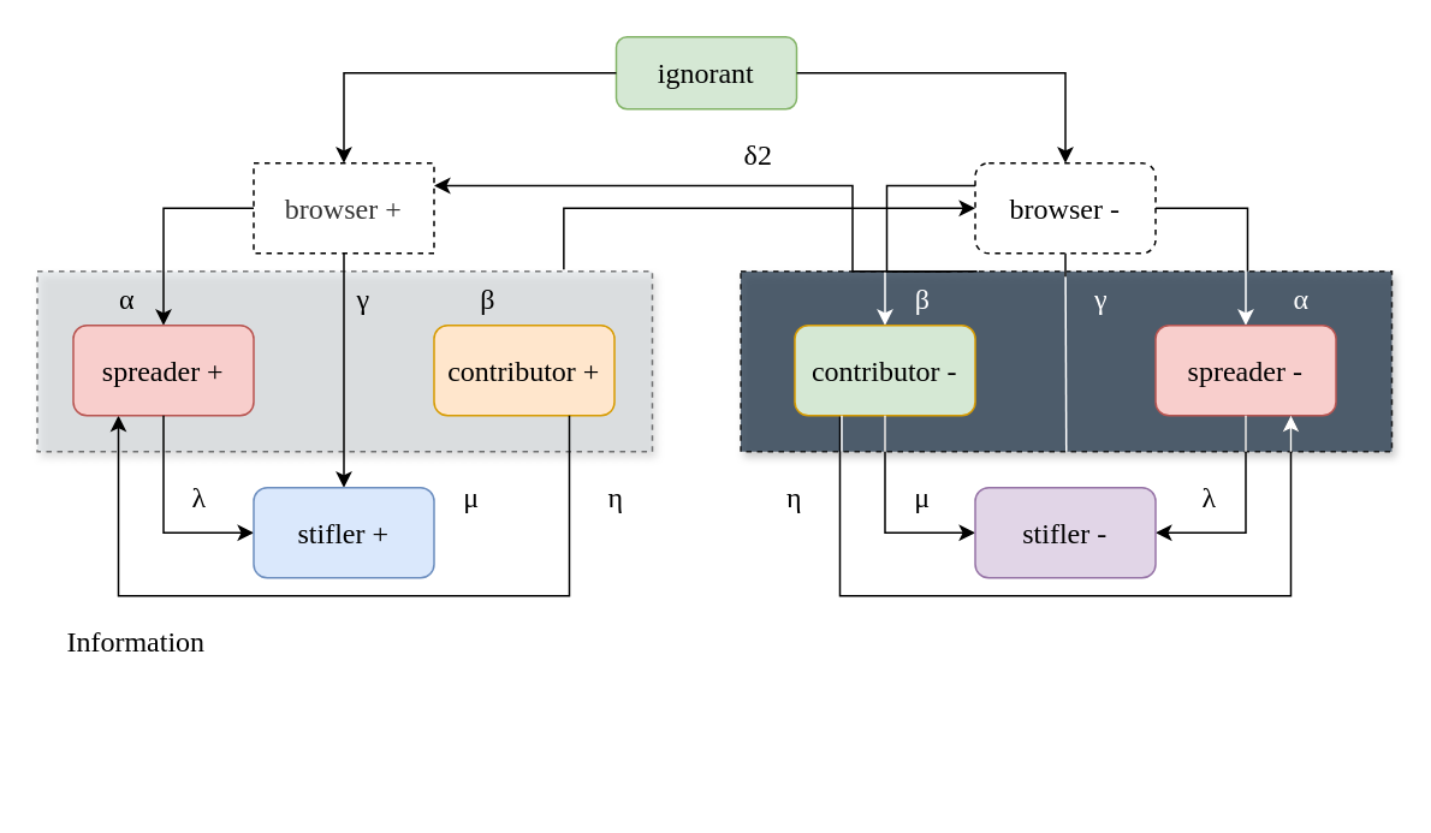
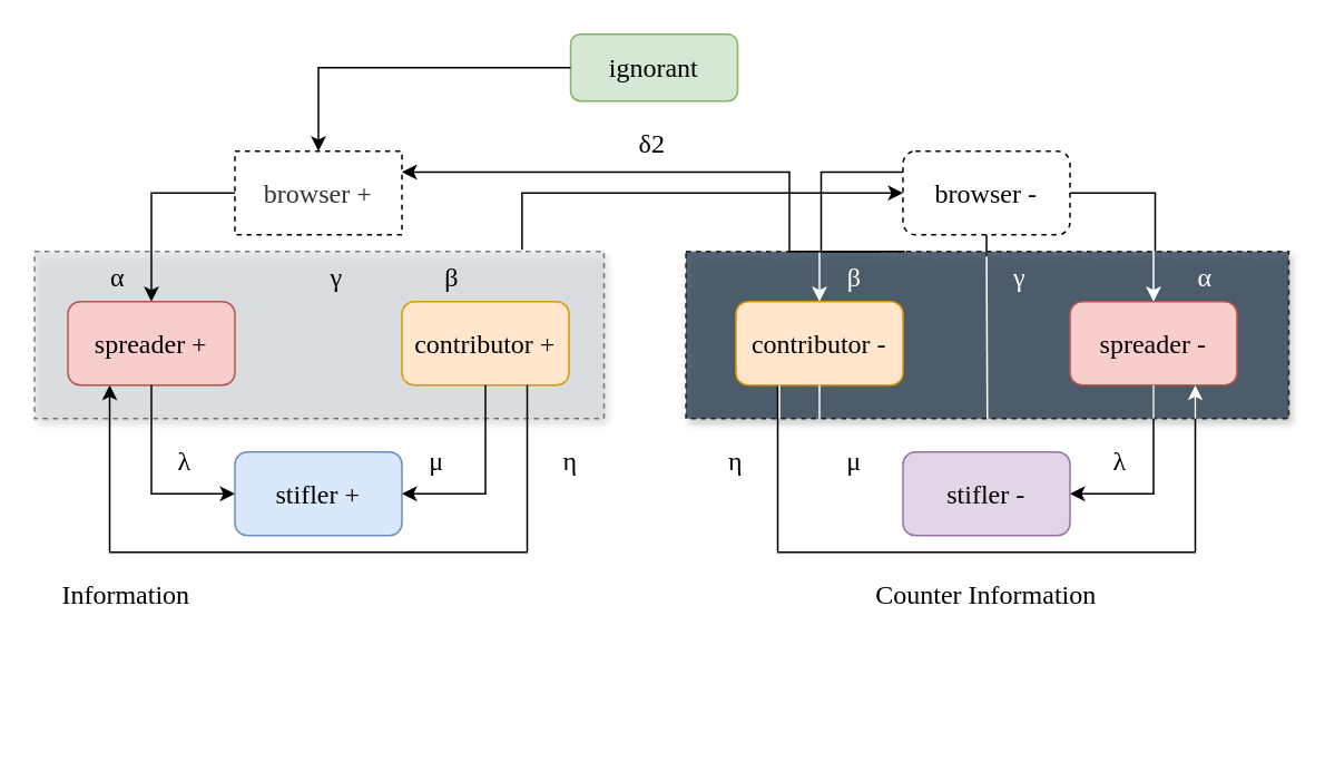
  <mxCell id="0" />
  <mxCell id="1" parent="0" />
  <mxCell id="2" value="" style="rounded=0;whiteSpace=wrap;html=1;glass=0;dashed=1;fillColor=#D6DBDF;opacity=50;shadow=1;" parent="1" vertex="1"><mxGeometry x="20" y="150" width="341" height="100" as="geometry" /></mxCell>
  <mxCell id="3" value="" style="rounded=0;whiteSpace=wrap;html=1;glass=0;dashed=1;fillColor=#2E4053;sketch=0;shadow=1;opacity=80;" parent="1" vertex="1"><mxGeometry x="410" y="150" width="361" height="100" as="geometry" /></mxCell>
  <mxCell id="4" value="&lt;font face=&quot;Times New Roman&quot; style=&quot;font-size: 16px&quot;&gt;ignorant&lt;/font&gt;" style="rounded=1;whiteSpace=wrap;html=1;fillColor=#d5e8d4;strokeColor=#82b366;" parent="1" vertex="1"><mxGeometry x="341" y="20" width="100" height="40" as="geometry" /></mxCell>
  <mxCell id="5" value="&lt;font face=&quot;Times New Roman&quot; size=&quot;3&quot;&gt;contributor +&lt;br&gt;&lt;/font&gt;" style="rounded=1;whiteSpace=wrap;html=1;fillColor=#ffe6cc;strokeColor=#d79b00;" parent="1" vertex="1"><mxGeometry x="240" y="180" width="100" height="50" as="geometry" /></mxCell>
  <mxCell id="6" style="edgeStyle=orthogonalEdgeStyle;rounded=0;orthogonalLoop=1;jettySize=auto;html=1;exitX=0.5;exitY=0;exitDx=0;exitDy=0;entryX=0;entryY=0.5;entryDx=0;entryDy=0;startArrow=classic;startFill=1;endArrow=none;endFill=0;strokeColor=#000000;" parent="1" source="8" target="17" edge="1"><mxGeometry relative="1" as="geometry" /></mxCell>
  <mxCell id="7" style="edgeStyle=orthogonalEdgeStyle;rounded=0;orthogonalLoop=1;jettySize=auto;html=1;exitX=0.25;exitY=1;exitDx=0;exitDy=0;entryX=0.75;entryY=1;entryDx=0;entryDy=0;startArrow=classic;startFill=1;endArrow=none;endFill=0;strokeColor=#000000;" parent="1" source="8" target="5" edge="1"><mxGeometry relative="1" as="geometry"><Array as="points"><mxPoint x="65" y="330" /><mxPoint x="315" y="330" /></Array></mxGeometry></mxCell>
  <mxCell id="8" value="&lt;font face=&quot;Times New Roman&quot; size=&quot;3&quot;&gt;spreader +&lt;br&gt;&lt;/font&gt;" style="rounded=1;whiteSpace=wrap;html=1;fillColor=#f8cecc;strokeColor=#b85450;" parent="1" vertex="1"><mxGeometry x="40" y="180" width="100" height="50" as="geometry" /></mxCell>
+ <mxCell id="9" style="edgeStyle=orthogonalEdgeStyle;rounded=0;orthogonalLoop=1;jettySize=auto;html=1;exitX=1;exitY=0.5;exitDx=0;exitDy=0;entryX=0.5;entryY=1;entryDx=0;entryDy=0;startArrow=classic;startFill=1;endArrow=none;endFill=0;strokeColor=#000000;" parent="1" source="12" target="5" edge="1"><mxGeometry relative="1" as="geometry" /></mxCell>
  <mxCell id="10" style="edgeStyle=orthogonalEdgeStyle;rounded=0;orthogonalLoop=1;jettySize=auto;html=1;exitX=0;exitY=0.5;exitDx=0;exitDy=0;entryX=0.5;entryY=1;entryDx=0;entryDy=0;startArrow=classic;startFill=1;endArrow=none;endFill=0;strokeColor=#000000;" parent="1" source="12" target="8" edge="1"><mxGeometry relative="1" as="geometry" /></mxCell>
- <mxCell id="11" style="edgeStyle=orthogonalEdgeStyle;rounded=0;orthogonalLoop=1;jettySize=auto;html=1;exitX=0.5;exitY=0;exitDx=0;exitDy=0;entryX=0.5;entryY=1;entryDx=0;entryDy=0;startArrow=classic;startFill=1;endArrow=none;endFill=0;strokeColor=#000000;" parent="1" source="12" target="17" edge="1"><mxGeometry relative="1" as="geometry" /></mxCell>
  <mxCell id="12" value="&lt;font face=&quot;Times New Roman&quot; style=&quot;font-size: 16px&quot;&gt;stifler +&lt;/font&gt;" style="rounded=1;whiteSpace=wrap;html=1;fillColor=#dae8fc;strokeColor=#6c8ebf;" parent="1" vertex="1"><mxGeometry x="140" y="270" width="100" height="50" as="geometry" /></mxCell>
- <mxCell id="13" style="edgeStyle=orthogonalEdgeStyle;rounded=0;orthogonalLoop=1;jettySize=auto;html=1;exitX=0;exitY=0.5;exitDx=0;exitDy=0;entryX=0.5;entryY=1;entryDx=0;entryDy=0;startArrow=classic;startFill=1;endArrow=none;endFill=0;strokeColor=#000000;" parent="1" source="15" target="23" edge="1"><mxGeometry relative="1" as="geometry" /></mxCell>
  <mxCell id="14" style="edgeStyle=orthogonalEdgeStyle;rounded=0;orthogonalLoop=1;jettySize=auto;html=1;exitX=1;exitY=0.5;exitDx=0;exitDy=0;entryX=0.5;entryY=1;entryDx=0;entryDy=0;startArrow=classic;startFill=1;endArrow=none;endFill=0;strokeColor=#000000;" parent="1" source="15" target="21" edge="1"><mxGeometry relative="1" as="geometry" /></mxCell>
  <mxCell id="15" value="&lt;font face=&quot;Times New Roman&quot; style=&quot;font-size: 16px&quot;&gt;stifler -&lt;/font&gt;" style="rounded=1;whiteSpace=wrap;html=1;fillColor=#e1d5e7;strokeColor=#9673a6;" parent="1" vertex="1"><mxGeometry x="540" y="270" width="100" height="50" as="geometry" /></mxCell>
  <mxCell id="16" style="edgeStyle=orthogonalEdgeStyle;rounded=0;orthogonalLoop=1;jettySize=auto;html=1;exitX=0.5;exitY=0;exitDx=0;exitDy=0;entryX=0;entryY=0.5;entryDx=0;entryDy=0;startArrow=classic;startFill=1;endArrow=none;endFill=0;strokeColor=#000000;" parent="1" source="17" target="4" edge="1"><mxGeometry relative="1" as="geometry" /></mxCell>
  <mxCell id="17" value="&lt;font face=&quot;Times New Roman&quot; size=&quot;3&quot;&gt;browser +&lt;br&gt;&lt;/font&gt;" style="whiteSpace=wrap;html=1;fillColor=none;strokeColor=default;sketch=0;shadow=0;glass=0;fontColor=#333333;gradientColor=#ffffff;dashed=1;rounded=0;" parent="1" vertex="1"><mxGeometry x="140" y="90" width="100" height="50" as="geometry" /></mxCell>
  <mxCell id="18" value="" style="endArrow=none;html=1;rounded=0;strokeColor=#FFFFFF;" parent="1" edge="1"><mxGeometry width="50" height="50" relative="1" as="geometry"><mxPoint x="82" y="440" as="sourcePoint" /><mxPoint x="132" y="390" as="targetPoint" /></mxGeometry></mxCell>
  <mxCell id="19" style="edgeStyle=orthogonalEdgeStyle;rounded=0;orthogonalLoop=1;jettySize=auto;html=1;exitX=0.5;exitY=0;exitDx=0;exitDy=0;entryX=1;entryY=0.5;entryDx=0;entryDy=0;startArrow=classic;startFill=1;endArrow=open;endFill=0;strokeColor=#FFFFFF;" parent="1" source="21" target="25" edge="1"><mxGeometry relative="1" as="geometry" /></mxCell>
  <mxCell id="20" style="edgeStyle=orthogonalEdgeStyle;rounded=0;orthogonalLoop=1;jettySize=auto;html=1;exitX=0.75;exitY=1;exitDx=0;exitDy=0;entryX=0.25;entryY=1;entryDx=0;entryDy=0;startArrow=classic;startFill=1;endArrow=none;endFill=0;strokeColor=#000000;" parent="1" source="21" target="23" edge="1"><mxGeometry relative="1" as="geometry"><Array as="points"><mxPoint x="715" y="330" /><mxPoint x="465" y="330" /></Array></mxGeometry></mxCell>
  <mxCell id="21" value="&lt;font face=&quot;Times New Roman&quot; size=&quot;3&quot;&gt;spreader -&lt;br&gt;&lt;/font&gt;" style="rounded=1;whiteSpace=wrap;html=1;fillColor=#f8cecc;strokeColor=#b85450;" parent="1" vertex="1"><mxGeometry x="640" y="180" width="100" height="50" as="geometry" /></mxCell>
  <mxCell id="22" style="edgeStyle=orthogonalEdgeStyle;rounded=0;orthogonalLoop=1;jettySize=auto;html=1;exitX=0.5;exitY=0;exitDx=0;exitDy=0;entryX=0;entryY=0.5;entryDx=0;entryDy=0;startArrow=classic;startFill=1;endArrow=none;endFill=0;strokeColor=#FFFFFF;" parent="1" source="23" target="25" edge="1"><mxGeometry relative="1" as="geometry" /></mxCell>
- <mxCell id="23" value="&lt;font face=&quot;Times New Roman&quot; size=&quot;3&quot;&gt;contributor -&lt;br&gt;&lt;/font&gt;" style="rounded=1;whiteSpace=wrap;html=1;fillColor=#d5e8d4;strokeColor=#d79b00;" parent="1" vertex="1"><mxGeometry x="440" y="180" width="100" height="50" as="geometry" /></mxCell>
- <mxCell id="24" style="edgeStyle=orthogonalEdgeStyle;rounded=0;orthogonalLoop=1;jettySize=auto;html=1;entryX=1;entryY=0.5;entryDx=0;entryDy=0;startArrow=classic;startFill=1;endArrow=none;endFill=0;strokeColor=#000000;exitX=0.5;exitY=0;exitDx=0;exitDy=0;" parent="1" source="25" target="4" edge="1"><mxGeometry relative="1" as="geometry"><mxPoint x="602" y="80" as="sourcePoint" /></mxGeometry></mxCell>
+ <mxCell id="23" value="&lt;font face=&quot;Times New Roman&quot; size=&quot;3&quot;&gt;contributor -&lt;br&gt;&lt;/font&gt;" style="rounded=1;whiteSpace=wrap;html=1;fillColor=#ffe6cc;strokeColor=#d79b00;" parent="1" vertex="1"><mxGeometry x="440" y="180" width="100" height="50" as="geometry" /></mxCell>
  <mxCell id="25" value="&lt;font face=&quot;Times New Roman&quot; size=&quot;3&quot;&gt;&lt;font color=&quot;#000000&quot;&gt;browser -&lt;/font&gt;&lt;br&gt;&lt;/font&gt;" style="rounded=1;whiteSpace=wrap;html=1;fillColor=none;strokeColor=#000000;fontColor=#333333;gradientColor=#ffffff;dashed=1;" parent="1" vertex="1"><mxGeometry x="540" y="90" width="100" height="50" as="geometry" /></mxCell>
  <mxCell id="26" value="" style="endArrow=none;html=1;rounded=0;strokeColor=#FFFFFF;entryX=0.5;entryY=1;entryDx=0;entryDy=0;exitX=0.5;exitY=1;exitDx=0;exitDy=0;" parent="1" source="3" target="25" edge="1"><mxGeometry width="50" height="50" relative="1" as="geometry"><mxPoint x="320" y="560" as="sourcePoint" /><mxPoint x="370" y="510" as="targetPoint" /></mxGeometry></mxCell>
  <mxCell id="27" value="" style="endArrow=none;html=1;rounded=0;strokeColor=#FFFFFF;" parent="1" edge="1"><mxGeometry width="50" height="50" relative="1" as="geometry"><mxPoint x="690" y="250" as="sourcePoint" /><mxPoint x="690" y="230" as="targetPoint" /></mxGeometry></mxCell>
  <mxCell id="28" value="" style="endArrow=none;html=1;rounded=0;strokeColor=#FFFFFF;" parent="1" edge="1"><mxGeometry width="50" height="50" relative="1" as="geometry"><mxPoint x="490" y="250" as="sourcePoint" /><mxPoint x="490" y="230" as="targetPoint" /></mxGeometry></mxCell>
  <mxCell id="29" value="" style="endArrow=none;html=1;rounded=0;strokeColor=#FFFFFF;" parent="1" edge="1"><mxGeometry width="50" height="50" relative="1" as="geometry"><mxPoint x="466" y="250" as="sourcePoint" /><mxPoint x="466" y="230" as="targetPoint" /></mxGeometry></mxCell>
  <mxCell id="30" value="" style="endArrow=classic;html=1;rounded=0;strokeColor=#FFFFFF;startArrow=none;startFill=0;endFill=1;" parent="1" edge="1"><mxGeometry width="50" height="50" relative="1" as="geometry"><mxPoint x="715" y="250" as="sourcePoint" /><mxPoint x="715" y="230" as="targetPoint" /></mxGeometry></mxCell>
  <mxCell id="31" value="Information" style="text;html=1;strokeColor=none;fillColor=none;align=center;verticalAlign=middle;whiteSpace=wrap;rounded=0;fontFamily=Times New Roman;fontSize=16;" parent="1" vertex="1"><mxGeometry x="45" y="340" width="60" height="30" as="geometry" /></mxCell>
+ <mxCell id="32" value="Counter Information" style="text;html=1;strokeColor=none;fillColor=none;align=center;verticalAlign=middle;whiteSpace=wrap;rounded=0;fontFamily=Times New Roman;fontSize=16;" parent="1" vertex="1"><mxGeometry x="515" y="340" width="150" height="30" as="geometry" /></mxCell>
  <mxCell id="33" value="α" style="text;html=1;strokeColor=none;fillColor=none;align=center;verticalAlign=middle;whiteSpace=wrap;rounded=0;fontFamily=Times New Roman;fontSize=16;" parent="1" vertex="1"><mxGeometry x="40" y="150" width="60" height="30" as="geometry" /></mxCell>
  <mxCell id="34" value="β" style="text;html=1;strokeColor=none;fillColor=none;align=center;verticalAlign=middle;whiteSpace=wrap;rounded=0;fontFamily=Times New Roman;fontSize=16;" parent="1" vertex="1"><mxGeometry x="240" y="150" width="60" height="30" as="geometry" /></mxCell>
  <mxCell id="35" value="γ" style="text;html=1;strokeColor=none;fillColor=none;align=center;verticalAlign=middle;whiteSpace=wrap;rounded=0;fontFamily=Times New Roman;fontSize=16;" parent="1" vertex="1"><mxGeometry x="171" y="150" width="60" height="30" as="geometry" /></mxCell>
  <mxCell id="36" value="α" style="text;html=1;strokeColor=none;fillColor=none;align=center;verticalAlign=middle;whiteSpace=wrap;rounded=0;fontFamily=Times New Roman;fontSize=16;fontColor=#FFFFFF;" parent="1" vertex="1"><mxGeometry x="691" y="150" width="60" height="30" as="geometry" /></mxCell>
  <mxCell id="37" value="β" style="text;html=1;strokeColor=none;fillColor=none;align=center;verticalAlign=middle;whiteSpace=wrap;rounded=0;fontFamily=Times New Roman;fontSize=16;fontColor=#FFFFFF;" parent="1" vertex="1"><mxGeometry x="481" y="150" width="60" height="30" as="geometry" /></mxCell>
  <mxCell id="38" value="γ" style="text;html=1;strokeColor=none;fillColor=none;align=center;verticalAlign=middle;whiteSpace=wrap;rounded=0;fontFamily=Times New Roman;fontSize=16;fontColor=#FFFFFF;" parent="1" vertex="1"><mxGeometry x="580" y="150" width="60" height="30" as="geometry" /></mxCell>
- <mxCell id="39" value="δ2" style="text;html=1;strokeColor=none;fillColor=none;align=center;verticalAlign=middle;whiteSpace=wrap;rounded=0;fontFamily=Times New Roman;fontSize=16;" parent="1" vertex="1"><mxGeometry x="390" y="70" width="60" height="30" as="geometry" /></mxCell>
+ <mxCell id="39" value="δ2" style="text;html=1;strokeColor=none;fillColor=none;align=center;verticalAlign=middle;whiteSpace=wrap;rounded=0;fontFamily=Times New Roman;fontSize=16;" parent="1" vertex="1"><mxGeometry x="360" y="70" width="60" height="30" as="geometry" /></mxCell>
  <mxCell id="40" value="λ" style="text;html=1;strokeColor=none;fillColor=none;align=center;verticalAlign=middle;whiteSpace=wrap;rounded=0;fontFamily=Times New Roman;fontSize=16;" parent="1" vertex="1"><mxGeometry x="80" y="260" width="60" height="30" as="geometry" /></mxCell>
  <mxCell id="41" value="λ" style="text;html=1;strokeColor=none;fillColor=none;align=center;verticalAlign=middle;whiteSpace=wrap;rounded=0;fontFamily=Times New Roman;fontSize=16;" parent="1" vertex="1"><mxGeometry x="640" y="260" width="60" height="30" as="geometry" /></mxCell>
  <mxCell id="42" value="μ" style="text;html=1;strokeColor=none;fillColor=none;align=center;verticalAlign=middle;whiteSpace=wrap;rounded=0;fontFamily=Times New Roman;fontSize=16;" parent="1" vertex="1"><mxGeometry x="481" y="260" width="60" height="30" as="geometry" /></mxCell>
  <mxCell id="43" value="μ" style="text;html=1;strokeColor=none;fillColor=none;align=center;verticalAlign=middle;whiteSpace=wrap;rounded=0;fontFamily=Times New Roman;fontSize=16;" parent="1" vertex="1"><mxGeometry x="231" y="260" width="60" height="30" as="geometry" /></mxCell>
  <mxCell id="44" value="η" style="text;html=1;strokeColor=none;fillColor=none;align=center;verticalAlign=middle;whiteSpace=wrap;rounded=0;fontFamily=Times New Roman;fontSize=16;" parent="1" vertex="1"><mxGeometry x="311" y="260" width="60" height="30" as="geometry" /></mxCell>
  <mxCell id="45" value="η" style="text;html=1;strokeColor=none;fillColor=none;align=center;verticalAlign=middle;whiteSpace=wrap;rounded=0;fontFamily=Times New Roman;fontSize=16;" parent="1" vertex="1"><mxGeometry x="410" y="260" width="60" height="30" as="geometry" /></mxCell>
  <mxCell id="46" value="" style="endArrow=classic;html=1;rounded=0;fontFamily=Times New Roman;fontSize=16;fontColor=#000000;strokeColor=#000000;exitX=0.856;exitY=-0.01;exitDx=0;exitDy=0;entryX=0;entryY=0.5;entryDx=0;entryDy=0;edgeStyle=orthogonalEdgeStyle;exitPerimeter=0;" edge="1" parent="1" source="2" target="25"><mxGeometry width="50" height="50" relative="1" as="geometry"><mxPoint x="371" y="290" as="sourcePoint" /><mxPoint x="421" y="240" as="targetPoint" /></mxGeometry></mxCell>
  <mxCell id="47" value="" style="endArrow=none;html=1;rounded=0;fontFamily=Times New Roman;fontSize=16;fontColor=#000000;strokeColor=#000000;endFill=0;exitX=1;exitY=0;exitDx=0;exitDy=0;entryX=0;entryY=0.25;entryDx=0;entryDy=0;edgeStyle=orthogonalEdgeStyle;" edge="1" parent="1" source="37" target="25"><mxGeometry width="50" height="50" relative="1" as="geometry"><mxPoint x="371" y="290" as="sourcePoint" /><mxPoint x="421" y="240" as="targetPoint" /><Array as="points"><mxPoint x="491" y="103" /></Array></mxGeometry></mxCell>
  <mxCell id="48" value="" style="endArrow=none;html=1;rounded=0;fontFamily=Times New Roman;fontSize=16;fontColor=#000000;strokeColor=#000000;endFill=0;exitX=0;exitY=0;exitDx=0;exitDy=0;entryX=1;entryY=0.5;entryDx=0;entryDy=0;edgeStyle=orthogonalEdgeStyle;" edge="1" parent="1" source="36" target="25"><mxGeometry width="50" height="50" relative="1" as="geometry"><mxPoint x="501" y="160" as="sourcePoint" /><mxPoint x="550" y="112.5" as="targetPoint" /></mxGeometry></mxCell>
  <mxCell id="49" value="" style="endArrow=none;html=1;rounded=0;fontFamily=Times New Roman;fontSize=16;fontColor=#000000;strokeColor=#000000;endFill=0;edgeStyle=orthogonalEdgeStyle;" edge="1" parent="1"><mxGeometry width="50" height="50" relative="1" as="geometry"><mxPoint x="590" y="153" as="sourcePoint" /><mxPoint x="590" y="140" as="targetPoint" /></mxGeometry></mxCell>
  <mxCell id="50" value="" style="endArrow=classic;html=1;rounded=0;fontFamily=Times New Roman;fontSize=16;fontColor=#000000;strokeColor=#000000;entryX=1;entryY=0.25;entryDx=0;entryDy=0;exitX=0.75;exitY=0;exitDx=0;exitDy=0;edgeStyle=orthogonalEdgeStyle;" edge="1" parent="1" source="37" target="17"><mxGeometry width="50" height="50" relative="1" as="geometry"><mxPoint x="371" y="290" as="sourcePoint" /><mxPoint x="421" y="240" as="targetPoint" /><Array as="points"><mxPoint x="472" y="150" /><mxPoint x="472" y="103" /></Array></mxGeometry></mxCell>
